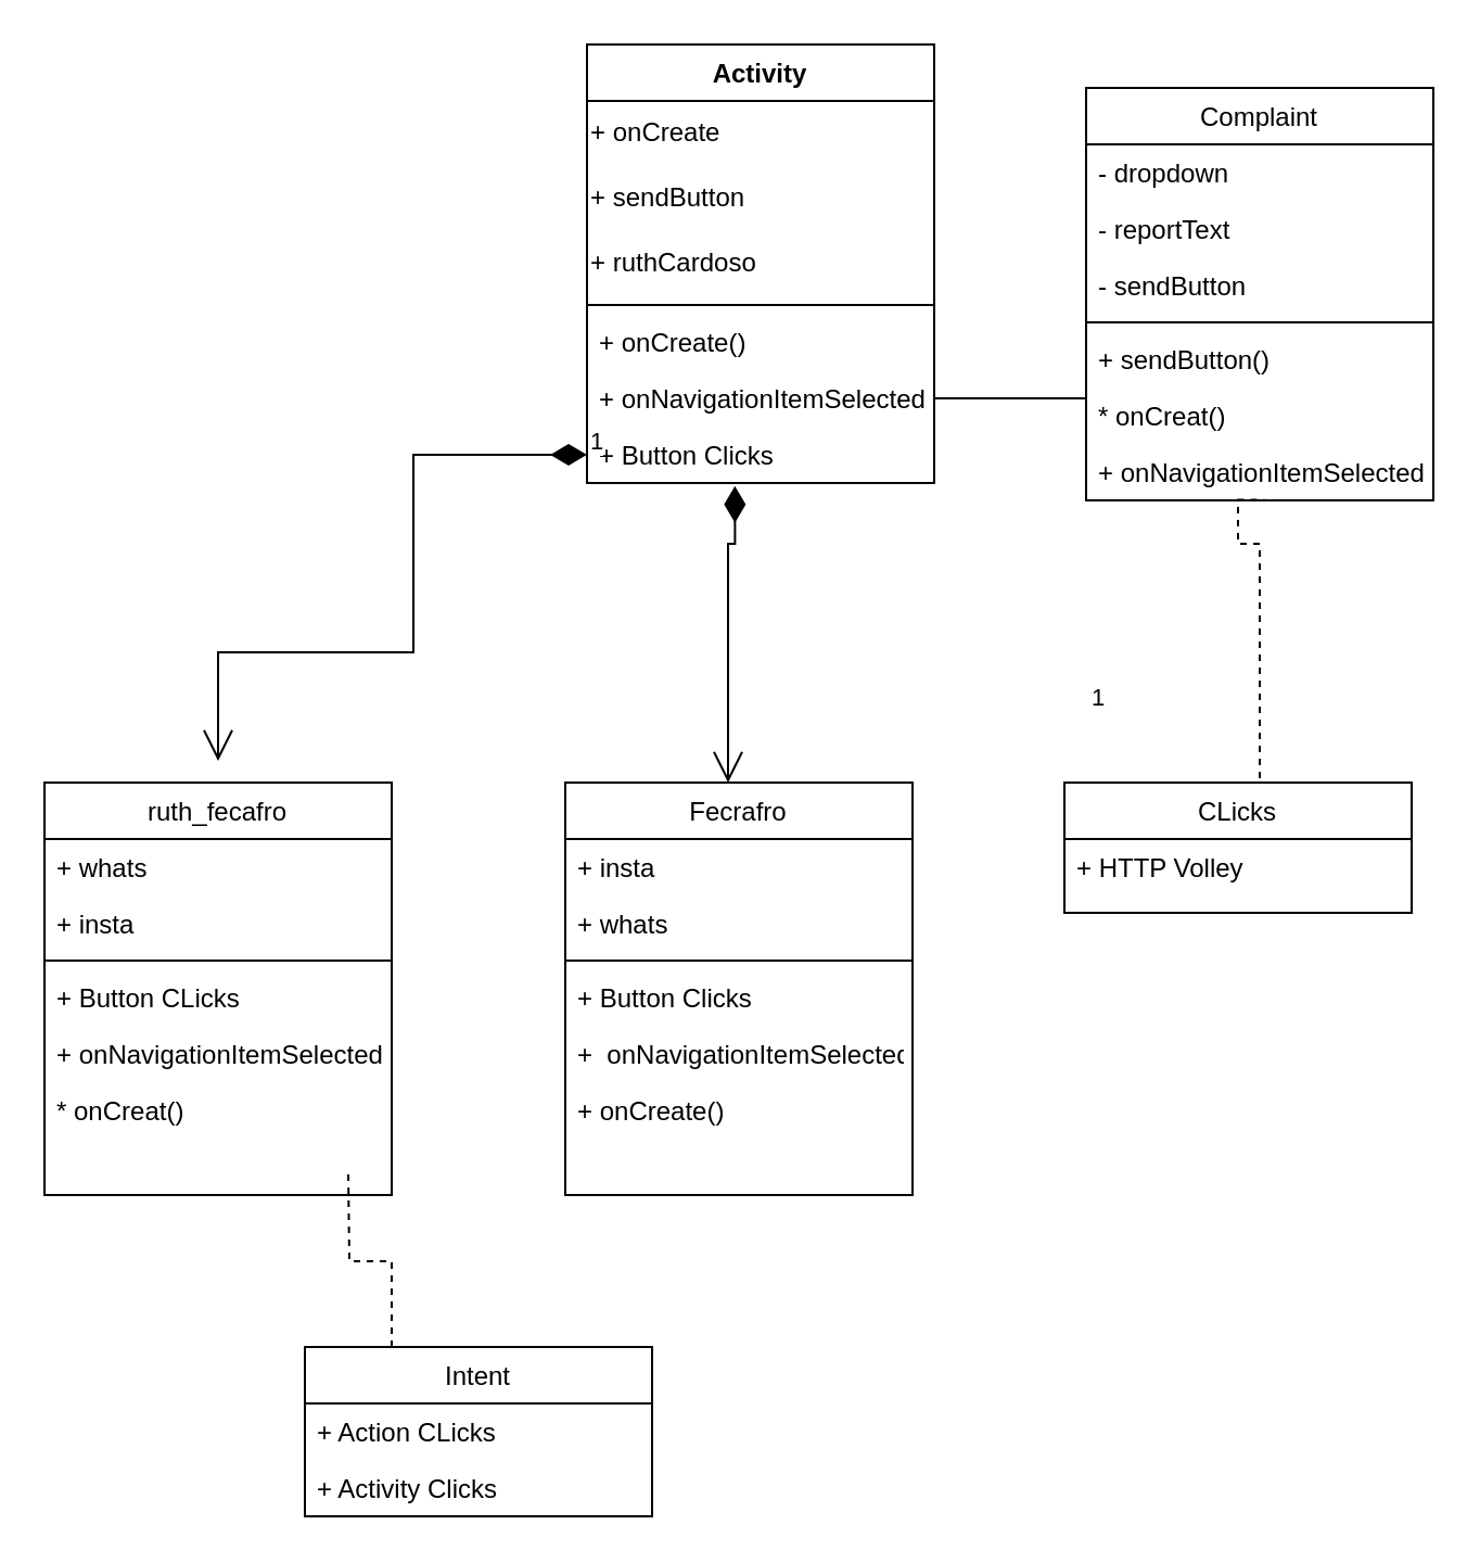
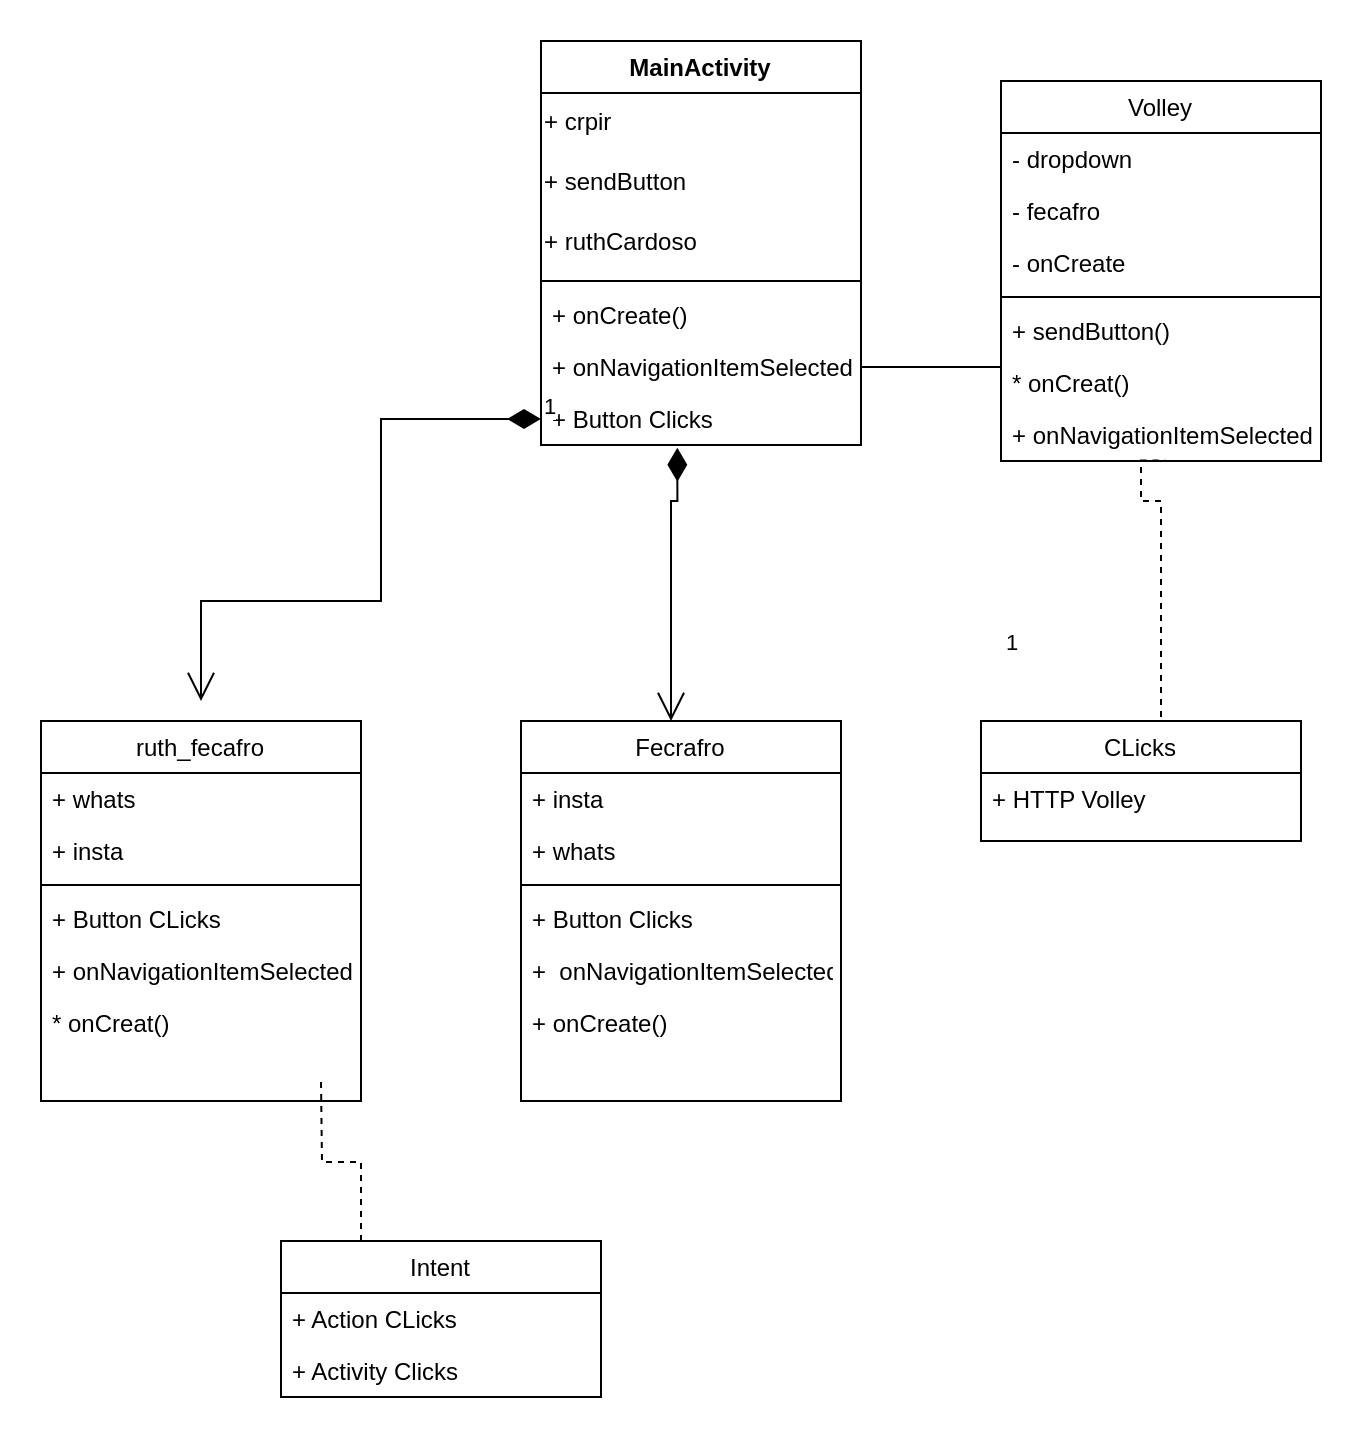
  <mxCell id="0" />
  <mxCell id="1" parent="0" />
- <mxCell id="2" value="Activity" style="swimlane;fontStyle=1;align=center;verticalAlign=top;childLayout=stackLayout;horizontal=1;startSize=26;horizontalStack=0;resizeParent=1;resizeLast=0;collapsible=1;marginBottom=0;rounded=0;shadow=0;strokeWidth=1;" vertex="1" parent="1"><mxGeometry x="270" y="20" width="160" height="202" as="geometry"><mxRectangle x="230" y="140" width="160" height="26" as="alternateBounds" /></mxGeometry></mxCell>
- <mxCell id="3" value="+ onCreate" style="text;html=1;align=left;verticalAlign=middle;resizable=0;points=[];autosize=1;strokeColor=none;fillColor=none;" vertex="1" parent="2"><mxGeometry y="26" width="160" height="30" as="geometry" /></mxCell>
+ <mxCell id="2" value="MainActivity" style="swimlane;fontStyle=1;align=center;verticalAlign=top;childLayout=stackLayout;horizontal=1;startSize=26;horizontalStack=0;resizeParent=1;resizeLast=0;collapsible=1;marginBottom=0;rounded=0;shadow=0;strokeWidth=1;" vertex="1" parent="1"><mxGeometry x="270" y="20" width="160" height="202" as="geometry"><mxRectangle x="230" y="140" width="160" height="26" as="alternateBounds" /></mxGeometry></mxCell>
+ <mxCell id="3" value="+ crpir" style="text;html=1;align=left;verticalAlign=middle;resizable=0;points=[];autosize=1;strokeColor=none;fillColor=none;" vertex="1" parent="2"><mxGeometry y="26" width="160" height="30" as="geometry" /></mxCell>
  <mxCell id="4" value="+ sendButton" style="text;html=1;align=left;verticalAlign=middle;resizable=0;points=[];autosize=1;strokeColor=none;fillColor=none;" vertex="1" parent="2"><mxGeometry y="56" width="160" height="30" as="geometry" /></mxCell>
  <mxCell id="5" value="+ ruthCardoso" style="text;html=1;align=left;verticalAlign=middle;resizable=0;points=[];autosize=1;strokeColor=none;fillColor=none;" vertex="1" parent="2"><mxGeometry y="86" width="160" height="30" as="geometry" /></mxCell>
  <mxCell id="6" value="" style="line;html=1;strokeWidth=1;align=left;verticalAlign=middle;spacingTop=-1;spacingLeft=3;spacingRight=3;rotatable=0;labelPosition=right;points=[];portConstraint=eastwest;" vertex="1" parent="2"><mxGeometry y="116" width="160" height="8" as="geometry" /></mxCell>
  <mxCell id="7" value="+ onCreate()" style="text;align=left;verticalAlign=top;spacingLeft=4;spacingRight=4;overflow=hidden;rotatable=0;points=[[0,0.5],[1,0.5]];portConstraint=eastwest;" vertex="1" parent="2"><mxGeometry y="124" width="160" height="26" as="geometry" /></mxCell>
  <mxCell id="8" value="+ onNavigationItemSelected" style="text;align=left;verticalAlign=top;spacingLeft=4;spacingRight=4;overflow=hidden;rotatable=0;points=[[0,0.5],[1,0.5]];portConstraint=eastwest;rounded=0;shadow=0;html=0;" vertex="1" parent="2"><mxGeometry y="150" width="160" height="26" as="geometry" /></mxCell>
  <mxCell id="9" value="+ Button Clicks" style="text;align=left;verticalAlign=top;spacingLeft=4;spacingRight=4;overflow=hidden;rotatable=0;points=[[0,0.5],[1,0.5]];portConstraint=eastwest;rounded=0;shadow=0;html=0;" vertex="1" parent="2"><mxGeometry y="176" width="160" height="26" as="geometry" /></mxCell>
  <mxCell id="10" value="Fecrafro" style="swimlane;fontStyle=0;align=center;verticalAlign=top;childLayout=stackLayout;horizontal=1;startSize=26;horizontalStack=0;resizeParent=1;resizeLast=0;collapsible=1;marginBottom=0;rounded=0;shadow=0;strokeWidth=1;" vertex="1" parent="1"><mxGeometry x="260" y="360" width="160" height="190" as="geometry"><mxRectangle x="130" y="380" width="160" height="26" as="alternateBounds" /></mxGeometry></mxCell>
  <mxCell id="11" value="+ insta" style="text;align=left;verticalAlign=top;spacingLeft=4;spacingRight=4;overflow=hidden;rotatable=0;points=[[0,0.5],[1,0.5]];portConstraint=eastwest;" vertex="1" parent="10"><mxGeometry y="26" width="160" height="26" as="geometry" /></mxCell>
  <mxCell id="12" value="+ whats" style="text;align=left;verticalAlign=top;spacingLeft=4;spacingRight=4;overflow=hidden;rotatable=0;points=[[0,0.5],[1,0.5]];portConstraint=eastwest;" vertex="1" parent="10"><mxGeometry y="52" width="160" height="26" as="geometry" /></mxCell>
  <mxCell id="13" value="" style="line;html=1;strokeWidth=1;align=left;verticalAlign=middle;spacingTop=-1;spacingLeft=3;spacingRight=3;rotatable=0;labelPosition=right;points=[];portConstraint=eastwest;" vertex="1" parent="10"><mxGeometry y="78" width="160" height="8" as="geometry" /></mxCell>
  <mxCell id="14" value="+ Button Clicks" style="text;align=left;verticalAlign=top;spacingLeft=4;spacingRight=4;overflow=hidden;rotatable=0;points=[[0,0.5],[1,0.5]];portConstraint=eastwest;rounded=0;shadow=0;html=0;" vertex="1" parent="10"><mxGeometry y="86" width="160" height="26" as="geometry" /></mxCell>
  <mxCell id="15" value="+  onNavigationItemSelected" style="text;align=left;verticalAlign=top;spacingLeft=4;spacingRight=4;overflow=hidden;rotatable=0;points=[[0,0.5],[1,0.5]];portConstraint=eastwest;rounded=0;shadow=0;html=0;" vertex="1" parent="10"><mxGeometry y="112" width="160" height="26" as="geometry" /></mxCell>
  <mxCell id="16" value="+ onCreate()" style="text;align=left;verticalAlign=top;spacingLeft=4;spacingRight=4;overflow=hidden;rotatable=0;points=[[0,0.5],[1,0.5]];portConstraint=eastwest;" vertex="1" parent="10"><mxGeometry y="138" width="160" height="26" as="geometry" /></mxCell>
  <mxCell id="17" value="CLicks" style="swimlane;fontStyle=0;align=center;verticalAlign=top;childLayout=stackLayout;horizontal=1;startSize=26;horizontalStack=0;resizeParent=1;resizeLast=0;collapsible=1;marginBottom=0;rounded=0;shadow=0;strokeWidth=1;" vertex="1" parent="1"><mxGeometry x="490" y="360" width="160" height="60" as="geometry"><mxRectangle x="340" y="380" width="170" height="26" as="alternateBounds" /></mxGeometry></mxCell>
  <mxCell id="18" value="+ HTTP Volley" style="text;align=left;verticalAlign=top;spacingLeft=4;spacingRight=4;overflow=hidden;rotatable=0;points=[[0,0.5],[1,0.5]];portConstraint=eastwest;" vertex="1" parent="17"><mxGeometry y="26" width="160" height="26" as="geometry" /></mxCell>
- <mxCell id="19" value="Complaint" style="swimlane;fontStyle=0;align=center;verticalAlign=top;childLayout=stackLayout;horizontal=1;startSize=26;horizontalStack=0;resizeParent=1;resizeLast=0;collapsible=1;marginBottom=0;rounded=0;shadow=0;strokeWidth=1;" vertex="1" parent="1"><mxGeometry x="500" y="40" width="160" height="190" as="geometry"><mxRectangle x="550" y="140" width="160" height="26" as="alternateBounds" /></mxGeometry></mxCell>
+ <mxCell id="19" value="Volley" style="swimlane;fontStyle=0;align=center;verticalAlign=top;childLayout=stackLayout;horizontal=1;startSize=26;horizontalStack=0;resizeParent=1;resizeLast=0;collapsible=1;marginBottom=0;rounded=0;shadow=0;strokeWidth=1;" vertex="1" parent="1"><mxGeometry x="500" y="40" width="160" height="190" as="geometry"><mxRectangle x="550" y="140" width="160" height="26" as="alternateBounds" /></mxGeometry></mxCell>
  <mxCell id="20" value="- dropdown" style="text;align=left;verticalAlign=top;spacingLeft=4;spacingRight=4;overflow=hidden;rotatable=0;points=[[0,0.5],[1,0.5]];portConstraint=eastwest;rounded=0;shadow=0;html=0;" vertex="1" parent="19"><mxGeometry y="26" width="160" height="26" as="geometry" /></mxCell>
- <mxCell id="21" value="- reportText" style="text;align=left;verticalAlign=top;spacingLeft=4;spacingRight=4;overflow=hidden;rotatable=0;points=[[0,0.5],[1,0.5]];portConstraint=eastwest;rounded=0;shadow=0;html=0;" vertex="1" parent="19"><mxGeometry y="52" width="160" height="26" as="geometry" /></mxCell>
- <mxCell id="22" value="- sendButton" style="text;align=left;verticalAlign=top;spacingLeft=4;spacingRight=4;overflow=hidden;rotatable=0;points=[[0,0.5],[1,0.5]];portConstraint=eastwest;rounded=0;shadow=0;html=0;" vertex="1" parent="19"><mxGeometry y="78" width="160" height="26" as="geometry" /></mxCell>
+ <mxCell id="21" value="- fecafro" style="text;align=left;verticalAlign=top;spacingLeft=4;spacingRight=4;overflow=hidden;rotatable=0;points=[[0,0.5],[1,0.5]];portConstraint=eastwest;rounded=0;shadow=0;html=0;" vertex="1" parent="19"><mxGeometry y="52" width="160" height="26" as="geometry" /></mxCell>
+ <mxCell id="22" value="- onCreate" style="text;align=left;verticalAlign=top;spacingLeft=4;spacingRight=4;overflow=hidden;rotatable=0;points=[[0,0.5],[1,0.5]];portConstraint=eastwest;rounded=0;shadow=0;html=0;" vertex="1" parent="19"><mxGeometry y="78" width="160" height="26" as="geometry" /></mxCell>
  <mxCell id="23" value="" style="line;html=1;strokeWidth=1;align=left;verticalAlign=middle;spacingTop=-1;spacingLeft=3;spacingRight=3;rotatable=0;labelPosition=right;points=[];portConstraint=eastwest;" vertex="1" parent="19"><mxGeometry y="104" width="160" height="8" as="geometry" /></mxCell>
  <mxCell id="24" value="+ sendButton()" style="text;align=left;verticalAlign=top;spacingLeft=4;spacingRight=4;overflow=hidden;rotatable=0;points=[[0,0.5],[1,0.5]];portConstraint=eastwest;rounded=0;shadow=0;html=0;" vertex="1" parent="19"><mxGeometry y="112" width="160" height="26" as="geometry" /></mxCell>
  <mxCell id="25" value="* onCreat()" style="text;align=left;verticalAlign=top;spacingLeft=4;spacingRight=4;overflow=hidden;rotatable=0;points=[[0,0.5],[1,0.5]];portConstraint=eastwest;" vertex="1" parent="19"><mxGeometry y="138" width="160" height="26" as="geometry" /></mxCell>
  <mxCell id="26" value="+ onNavigationItemSelected" style="text;align=left;verticalAlign=top;spacingLeft=4;spacingRight=4;overflow=hidden;rotatable=0;points=[[0,0.5],[1,0.5]];portConstraint=eastwest;rounded=0;shadow=0;html=0;" vertex="1" parent="19"><mxGeometry y="164" width="160" height="26" as="geometry" /></mxCell>
  <mxCell id="27" style="edgeStyle=orthogonalEdgeStyle;rounded=0;orthogonalLoop=1;jettySize=auto;html=1;exitX=0;exitY=0.5;exitDx=0;exitDy=0;entryX=1;entryY=0.5;entryDx=0;entryDy=0;endArrow=none;endFill=0;" edge="1" parent="1" source="24" target="8"><mxGeometry relative="1" as="geometry"><Array as="points"><mxPoint x="500" y="183" /></Array></mxGeometry></mxCell>
  <mxCell id="28" style="edgeStyle=orthogonalEdgeStyle;rounded=0;orthogonalLoop=1;jettySize=auto;html=1;exitX=0.25;exitY=0;exitDx=0;exitDy=0;dashed=1;endArrow=none;endFill=0;" edge="1" parent="1" source="29"><mxGeometry relative="1" as="geometry"><mxPoint x="160" y="540" as="targetPoint" /></mxGeometry></mxCell>
  <mxCell id="29" value="Intent" style="swimlane;fontStyle=0;align=center;verticalAlign=top;childLayout=stackLayout;horizontal=1;startSize=26;horizontalStack=0;resizeParent=1;resizeLast=0;collapsible=1;marginBottom=0;rounded=0;shadow=0;strokeWidth=1;" vertex="1" parent="1"><mxGeometry x="140" y="620" width="160" height="78" as="geometry"><mxRectangle x="340" y="380" width="170" height="26" as="alternateBounds" /></mxGeometry></mxCell>
  <mxCell id="30" value="+ Action CLicks" style="text;align=left;verticalAlign=top;spacingLeft=4;spacingRight=4;overflow=hidden;rotatable=0;points=[[0,0.5],[1,0.5]];portConstraint=eastwest;" vertex="1" parent="29"><mxGeometry y="26" width="160" height="26" as="geometry" /></mxCell>
  <mxCell id="31" value="+ Activity Clicks" style="text;align=left;verticalAlign=top;spacingLeft=4;spacingRight=4;overflow=hidden;rotatable=0;points=[[0,0.5],[1,0.5]];portConstraint=eastwest;" vertex="1" parent="29"><mxGeometry y="52" width="160" height="26" as="geometry" /></mxCell>
  <mxCell id="32" value="ruth_fecafro" style="swimlane;fontStyle=0;align=center;verticalAlign=top;childLayout=stackLayout;horizontal=1;startSize=26;horizontalStack=0;resizeParent=1;resizeLast=0;collapsible=1;marginBottom=0;rounded=0;shadow=0;strokeWidth=1;" vertex="1" parent="1"><mxGeometry x="20" y="360" width="160" height="190" as="geometry"><mxRectangle x="550" y="140" width="160" height="26" as="alternateBounds" /></mxGeometry></mxCell>
  <mxCell id="33" value="+ whats" style="text;align=left;verticalAlign=top;spacingLeft=4;spacingRight=4;overflow=hidden;rotatable=0;points=[[0,0.5],[1,0.5]];portConstraint=eastwest;" vertex="1" parent="32"><mxGeometry y="26" width="160" height="26" as="geometry" /></mxCell>
  <mxCell id="34" value="+ insta" style="text;align=left;verticalAlign=top;spacingLeft=4;spacingRight=4;overflow=hidden;rotatable=0;points=[[0,0.5],[1,0.5]];portConstraint=eastwest;" vertex="1" parent="32"><mxGeometry y="52" width="160" height="26" as="geometry" /></mxCell>
  <mxCell id="35" value="" style="line;html=1;strokeWidth=1;align=left;verticalAlign=middle;spacingTop=-1;spacingLeft=3;spacingRight=3;rotatable=0;labelPosition=right;points=[];portConstraint=eastwest;" vertex="1" parent="32"><mxGeometry y="78" width="160" height="8" as="geometry" /></mxCell>
  <mxCell id="36" value="+ Button CLicks" style="text;align=left;verticalAlign=top;spacingLeft=4;spacingRight=4;overflow=hidden;rotatable=0;points=[[0,0.5],[1,0.5]];portConstraint=eastwest;rounded=0;shadow=0;html=0;" vertex="1" parent="32"><mxGeometry y="86" width="160" height="26" as="geometry" /></mxCell>
  <mxCell id="37" value="+ onNavigationItemSelected" style="text;align=left;verticalAlign=top;spacingLeft=4;spacingRight=4;overflow=hidden;rotatable=0;points=[[0,0.5],[1,0.5]];portConstraint=eastwest;rounded=0;shadow=0;html=0;" vertex="1" parent="32"><mxGeometry y="112" width="160" height="26" as="geometry" /></mxCell>
  <mxCell id="38" value="* onCreat()" style="text;align=left;verticalAlign=top;spacingLeft=4;spacingRight=4;overflow=hidden;rotatable=0;points=[[0,0.5],[1,0.5]];portConstraint=eastwest;" vertex="1" parent="32"><mxGeometry y="138" width="160" height="26" as="geometry" /></mxCell>
  <mxCell id="39" style="edgeStyle=orthogonalEdgeStyle;rounded=0;orthogonalLoop=1;jettySize=auto;html=1;exitX=0.5;exitY=0;exitDx=0;exitDy=0;entryX=0.514;entryY=0.992;entryDx=0;entryDy=0;entryPerimeter=0;endArrow=none;endFill=0;dashed=1;" edge="1" parent="1" source="17" target="26"><mxGeometry relative="1" as="geometry"><Array as="points"><mxPoint x="580" y="250" /><mxPoint x="570" y="250" /><mxPoint x="570" y="230" /></Array></mxGeometry></mxCell>
  <mxCell id="40" value="1" style="endArrow=open;html=1;endSize=12;startArrow=diamondThin;startSize=14;startFill=1;edgeStyle=orthogonalEdgeStyle;align=left;verticalAlign=bottom;rounded=0;exitX=0.426;exitY=1.054;exitDx=0;exitDy=0;exitPerimeter=0;" edge="1" parent="1" source="9"><mxGeometry x="1" y="163" relative="1" as="geometry"><mxPoint x="345" y="250" as="sourcePoint" /><mxPoint x="335" y="360" as="targetPoint" /><Array as="points"><mxPoint x="338" y="250" /><mxPoint x="335" y="250" /></Array><mxPoint x="3" y="-30" as="offset" /></mxGeometry></mxCell>
  <mxCell id="41" value="1" style="endArrow=open;html=1;endSize=12;startArrow=diamondThin;startSize=14;startFill=1;edgeStyle=orthogonalEdgeStyle;align=left;verticalAlign=bottom;rounded=0;exitX=0;exitY=0.5;exitDx=0;exitDy=0;" edge="1" parent="1" source="9"><mxGeometry x="-1" y="3" relative="1" as="geometry"><mxPoint x="190" y="90" as="sourcePoint" /><mxPoint x="100" y="350" as="targetPoint" /><Array as="points"><mxPoint x="190" y="209" /><mxPoint x="190" y="300" /><mxPoint x="100" y="300" /></Array></mxGeometry></mxCell>
